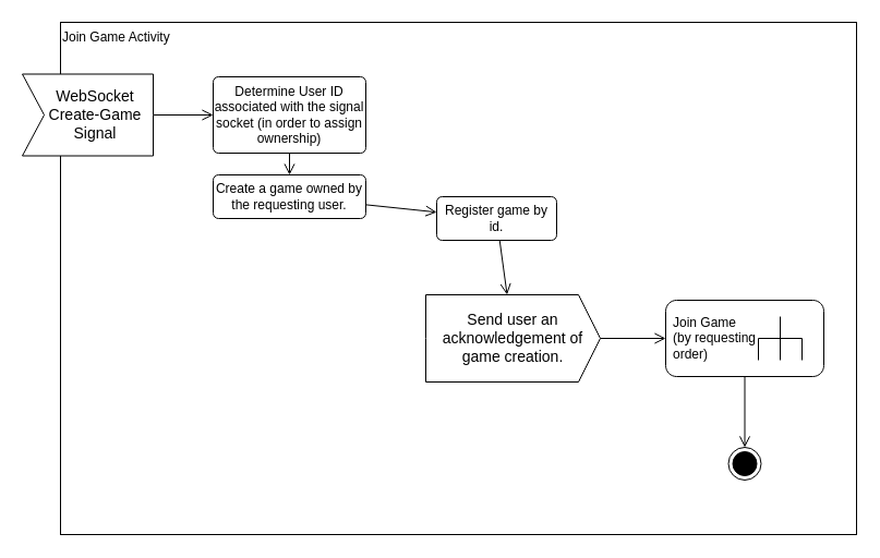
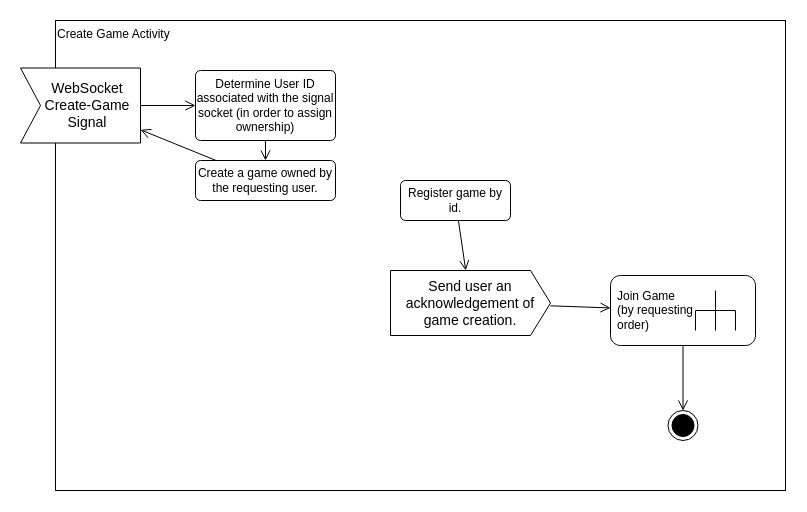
  <mxCell id="0" />
  <mxCell id="1" parent="0" />
- <mxCell id="2" value="Join Game Activity" style="html=1;dashed=0;whiteSpace=wrap;align=left;verticalAlign=top;" vertex="1" parent="1"><mxGeometry x="55" y="20" width="730" height="470" as="geometry" /></mxCell>
+ <mxCell id="2" value="Create Game Activity" style="html=1;dashed=0;whiteSpace=wrap;align=left;verticalAlign=top;" vertex="1" parent="1"><mxGeometry x="55" y="20" width="730" height="470" as="geometry" /></mxCell>
  <mxCell id="3" value="Create a game owned by the requesting user." style="html=1;align=center;verticalAlign=middle;rounded=1;absoluteArcSize=1;arcSize=10;dashed=0;whiteSpace=wrap;" vertex="1" parent="1"><mxGeometry x="195" y="160" width="140" height="40" as="geometry" /></mxCell>
  <mxCell id="4" value="Register game by id." style="html=1;align=center;verticalAlign=middle;rounded=1;absoluteArcSize=1;arcSize=10;dashed=0;whiteSpace=wrap;" vertex="1" parent="1"><mxGeometry x="400" y="180" width="110" height="40" as="geometry" /></mxCell>
  <mxCell id="5" value="Join Game&lt;br&gt;(by requesting&lt;br&gt;order)" style="shape=mxgraph.uml25.behaviorAction;html=1;rounded=1;absoluteArcSize=1;arcSize=10;align=left;spacingLeft=5;whiteSpace=wrap;" vertex="1" parent="1"><mxGeometry x="610" y="275" width="145" height="70" as="geometry" /></mxCell>
  <mxCell id="6" value="" style="endArrow=open;startArrow=none;endFill=0;startFill=0;endSize=8;html=1;verticalAlign=bottom;labelBackgroundColor=none;strokeWidth=1;rounded=0;" edge="1" parent="1" source="14" target="5"><mxGeometry width="160" relative="1" as="geometry"><mxPoint x="569.28" y="211.46" as="sourcePoint" /><mxPoint x="428.5" y="358" as="targetPoint" /></mxGeometry></mxCell>
  <mxCell id="7" value="" style="endArrow=open;startArrow=none;endFill=0;startFill=0;endSize=8;html=1;verticalAlign=bottom;labelBackgroundColor=none;strokeWidth=1;rounded=0;" edge="1" parent="1" source="5" target="15"><mxGeometry width="160" relative="1" as="geometry"><mxPoint x="312.5" y="124" as="sourcePoint" /><mxPoint x="567.5" y="440" as="targetPoint" /></mxGeometry></mxCell>
  <mxCell id="8" value="Determine User ID associated with the signal socket (in order to assign ownership)" style="html=1;align=center;verticalAlign=top;rounded=1;absoluteArcSize=1;arcSize=10;dashed=0;whiteSpace=wrap;" vertex="1" parent="1"><mxGeometry x="195" y="70" width="140" height="70" as="geometry" /></mxCell>
  <mxCell id="9" value="" style="endArrow=open;startArrow=none;endFill=0;startFill=0;endSize=8;html=1;verticalAlign=bottom;labelBackgroundColor=none;strokeWidth=1;rounded=0;" edge="1" parent="1" source="13" target="8"><mxGeometry width="160" relative="1" as="geometry"><mxPoint x="145" y="102" as="sourcePoint" /><mxPoint x="475" y="310" as="targetPoint" /></mxGeometry></mxCell>
  <mxCell id="10" value="" style="endArrow=open;startArrow=none;endFill=0;startFill=0;endSize=8;html=1;verticalAlign=bottom;labelBackgroundColor=none;strokeWidth=1;rounded=0;" edge="1" parent="1" source="8" target="3"><mxGeometry width="160" relative="1" as="geometry"><mxPoint x="315" y="310" as="sourcePoint" /><mxPoint x="475" y="310" as="targetPoint" /></mxGeometry></mxCell>
- <mxCell id="11" value="" style="endArrow=open;startArrow=none;endFill=0;startFill=0;endSize=8;html=1;verticalAlign=bottom;labelBackgroundColor=none;strokeWidth=1;rounded=0;" edge="1" parent="1" source="3" target="4"><mxGeometry width="160" relative="1" as="geometry"><mxPoint x="315" y="310" as="sourcePoint" /><mxPoint x="475" y="310" as="targetPoint" /></mxGeometry></mxCell>
+ <mxCell id="11" value="" style="endArrow=open;startArrow=none;endFill=0;startFill=0;endSize=8;html=1;verticalAlign=bottom;labelBackgroundColor=none;strokeWidth=1;rounded=0;" edge="1" parent="1" source="3" target="13"><mxGeometry width="160" relative="1" as="geometry"><mxPoint x="315" y="310" as="sourcePoint" /><mxPoint x="475" y="310" as="targetPoint" /></mxGeometry></mxCell>
  <mxCell id="12" value="" style="endArrow=open;startArrow=none;endFill=0;startFill=0;endSize=8;html=1;verticalAlign=bottom;labelBackgroundColor=none;strokeWidth=1;rounded=0;" edge="1" parent="1" source="4" target="14"><mxGeometry width="160" relative="1" as="geometry"><mxPoint x="315" y="310" as="sourcePoint" /><mxPoint x="600.36" y="209.235" as="targetPoint" /></mxGeometry></mxCell>
  <mxCell id="13" value="WebSocket Create-Game Signal" style="html=1;shape=mxgraph.infographic.ribbonSimple;notch1=20;notch2=0;align=center;verticalAlign=middle;fontSize=14;fontStyle=0;fillColor=#FFFFFF;flipH=0;spacingRight=0;spacingLeft=14;whiteSpace=wrap;" vertex="1" parent="1"><mxGeometry x="20" y="67.5" width="120" height="75" as="geometry" /></mxCell>
- <mxCell id="14" value="Send user an acknowledgement of game creation." style="html=1;shape=mxgraph.infographic.ribbonSimple;notch1=0;notch2=20;align=center;verticalAlign=middle;fontSize=14;fontStyle=0;fillColor=#FFFFFF;whiteSpace=wrap;" vertex="1" parent="1"><mxGeometry x="390" y="270" width="160" height="80" as="geometry" /></mxCell>
+ <mxCell id="14" value="Send user an acknowledgement of game creation." style="html=1;shape=mxgraph.infographic.ribbonSimple;notch1=0;notch2=20;align=center;verticalAlign=middle;fontSize=14;fontStyle=0;fillColor=#FFFFFF;whiteSpace=wrap;" vertex="1" parent="1"><mxGeometry x="390" y="270" width="160" height="65" as="geometry" /></mxCell>
  <mxCell id="15" value="" style="ellipse;html=1;shape=endState;fillColor=strokeColor;" vertex="1" parent="1"><mxGeometry x="667.5" y="410" width="30" height="30" as="geometry" /></mxCell>
